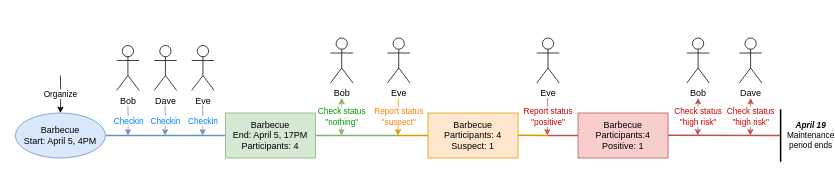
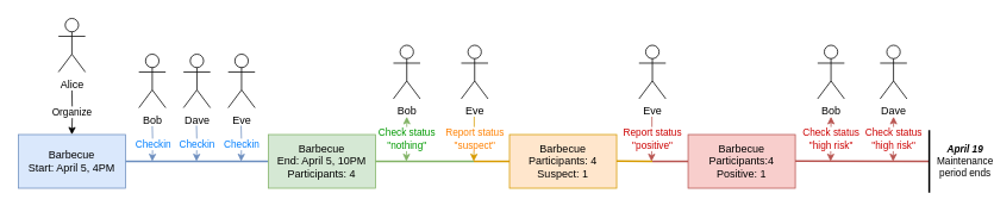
  <mxCell id="0" />
  <mxCell id="1" parent="0" />
  <mxCell id="2" value="&lt;font color=&quot;#000000&quot;&gt;Organize&lt;/font&gt;" style="edgeStyle=orthogonalEdgeStyle;rounded=0;orthogonalLoop=1;jettySize=auto;html=1;strokeWidth=1;fontColor=#009900;entryX=0.5;entryY=0;entryDx=0;entryDy=0;" edge="1" parent="1" target="5"><mxGeometry relative="1" as="geometry"><mxPoint x="80" y="100" as="sourcePoint" /><mxPoint x="0" y="180" as="targetPoint" /></mxGeometry></mxCell>
+ <mxCell id="3" value="Alice" style="shape=umlActor;verticalLabelPosition=bottom;labelBackgroundColor=#ffffff;verticalAlign=top;html=1;outlineConnect=0;" vertex="1" parent="1"><mxGeometry x="65" y="20" width="30" height="60" as="geometry" /></mxCell>
  <mxCell id="4" style="edgeStyle=orthogonalEdgeStyle;rounded=0;orthogonalLoop=1;jettySize=auto;html=1;exitX=1;exitY=0.5;exitDx=0;exitDy=0;labelBackgroundColor=none;startArrow=none;startFill=0;strokeWidth=2;fontColor=#007FFF;fillColor=#dae8fc;strokeColor=#6c8ebf;endArrow=none;endFill=0;" edge="1" parent="1" source="5"><mxGeometry relative="1" as="geometry"><mxPoint x="300" y="180" as="targetPoint" /></mxGeometry></mxCell>
- <mxCell id="5" value="Barbecue&lt;br&gt;Start: April 5, 4PM" style="ellipse;whiteSpace=wrap;html=1;fillColor=#dae8fc;strokeColor=#6c8ebf;" vertex="1" parent="1"><mxGeometry x="20" y="150" width="120" height="60" as="geometry" /></mxCell>
+ <mxCell id="5" value="Barbecue&lt;br&gt;Start: April 5, 4PM" style="rounded=0;whiteSpace=wrap;html=1;fillColor=#dae8fc;strokeColor=#6c8ebf;" vertex="1" parent="1"><mxGeometry x="20" y="150" width="120" height="60" as="geometry" /></mxCell>
  <mxCell id="6" value="Checkin" style="edgeStyle=orthogonalEdgeStyle;rounded=0;orthogonalLoop=1;jettySize=auto;html=1;strokeWidth=1;fontColor=#007FFF;fillColor=#dae8fc;strokeColor=#6c8ebf;" edge="1" parent="1"><mxGeometry relative="1" as="geometry"><mxPoint x="170" y="180" as="targetPoint" /><mxPoint x="170" y="140" as="sourcePoint" /></mxGeometry></mxCell>
  <mxCell id="7" value="Bob" style="shape=umlActor;verticalLabelPosition=bottom;labelBackgroundColor=#ffffff;verticalAlign=top;html=1;outlineConnect=0;" vertex="1" parent="1"><mxGeometry x="155" y="60" width="30" height="60" as="geometry" /></mxCell>
  <mxCell id="8" value="Dave" style="shape=umlActor;verticalLabelPosition=bottom;labelBackgroundColor=#ffffff;verticalAlign=top;html=1;outlineConnect=0;" vertex="1" parent="1"><mxGeometry x="205" y="60" width="30" height="60" as="geometry" /></mxCell>
  <mxCell id="9" value="Eve" style="shape=umlActor;verticalLabelPosition=bottom;labelBackgroundColor=#ffffff;verticalAlign=top;html=1;outlineConnect=0;" vertex="1" parent="1"><mxGeometry x="255" y="60" width="30" height="60" as="geometry" /></mxCell>
- <mxCell id="10" value="Barbecue&lt;br&gt;End: April 5, 17PM&lt;br&gt;Participants: 4" style="rounded=0;whiteSpace=wrap;html=1;fillColor=#d5e8d4;strokeColor=#82b366;" vertex="1" parent="1"><mxGeometry x="300" y="150" width="120" height="60" as="geometry" /></mxCell>
+ <mxCell id="10" value="Barbecue&lt;br&gt;End: April 5, 10PM&lt;br&gt;Participants: 4" style="rounded=0;whiteSpace=wrap;html=1;fillColor=#d5e8d4;strokeColor=#82b366;" vertex="1" parent="1"><mxGeometry x="300" y="150" width="120" height="60" as="geometry" /></mxCell>
  <mxCell id="11" value="" style="endArrow=none;html=1;strokeWidth=2;fontColor=#009900;fillColor=#d5e8d4;strokeColor=#82b366;entryX=1;entryY=0.5;entryDx=0;entryDy=0;" edge="1" parent="1" target="10"><mxGeometry width="50" height="50" relative="1" as="geometry"><mxPoint x="530" y="180" as="sourcePoint" /><mxPoint x="780" y="250" as="targetPoint" /></mxGeometry></mxCell>
  <mxCell id="12" value="Checkin" style="edgeStyle=orthogonalEdgeStyle;rounded=0;orthogonalLoop=1;jettySize=auto;html=1;strokeWidth=1;fontColor=#007FFF;fillColor=#dae8fc;strokeColor=#6c8ebf;" edge="1" parent="1"><mxGeometry relative="1" as="geometry"><mxPoint x="219.5" y="180" as="targetPoint" /><mxPoint x="219.5" y="140" as="sourcePoint" /></mxGeometry></mxCell>
  <mxCell id="13" value="Checkin" style="edgeStyle=orthogonalEdgeStyle;rounded=0;orthogonalLoop=1;jettySize=auto;html=1;strokeWidth=1;fontColor=#007FFF;fillColor=#dae8fc;strokeColor=#6c8ebf;" edge="1" parent="1"><mxGeometry relative="1" as="geometry"><mxPoint x="269.5" y="180" as="targetPoint" /><mxPoint x="269.5" y="140" as="sourcePoint" /></mxGeometry></mxCell>
  <mxCell id="14" value="Bob" style="shape=umlActor;verticalLabelPosition=bottom;labelBackgroundColor=#ffffff;verticalAlign=top;html=1;outlineConnect=0;" vertex="1" parent="1"><mxGeometry x="440" y="50" width="30" height="60" as="geometry" /></mxCell>
  <mxCell id="15" value="Check status&lt;br&gt;&quot;nothing&quot;" style="edgeStyle=orthogonalEdgeStyle;rounded=0;orthogonalLoop=1;jettySize=auto;html=1;strokeWidth=1;fontColor=#009900;fillColor=#d5e8d4;strokeColor=#82b366;startArrow=classic;startFill=1;" edge="1" parent="1"><mxGeometry relative="1" as="geometry"><mxPoint x="454.5" y="180" as="targetPoint" /><mxPoint x="455" y="130" as="sourcePoint" /><Array as="points"><mxPoint x="455" y="155" /></Array></mxGeometry></mxCell>
  <mxCell id="16" value="Eve" style="shape=umlActor;verticalLabelPosition=bottom;labelBackgroundColor=#ffffff;verticalAlign=top;html=1;outlineConnect=0;" vertex="1" parent="1"><mxGeometry x="516" y="50" width="30" height="60" as="geometry" /></mxCell>
  <mxCell id="17" value="Report status&lt;br&gt;&quot;suspect&quot;" style="edgeStyle=orthogonalEdgeStyle;rounded=0;orthogonalLoop=1;jettySize=auto;html=1;strokeWidth=1;fontColor=#FF8000;fillColor=#ffe6cc;strokeColor=#d79b00;" edge="1" parent="1"><mxGeometry relative="1" as="geometry"><mxPoint x="530" y="180" as="targetPoint" /><mxPoint x="530.5" y="130" as="sourcePoint" /><Array as="points"><mxPoint x="530.5" y="155" /></Array></mxGeometry></mxCell>
  <mxCell id="18" value="" style="endArrow=none;html=1;labelBackgroundColor=none;strokeWidth=2;fontColor=#FF8000;fillColor=#ffe6cc;strokeColor=#d79b00;" edge="1" parent="1"><mxGeometry width="50" height="50" relative="1" as="geometry"><mxPoint x="530" y="180" as="sourcePoint" /><mxPoint x="570" y="180" as="targetPoint" /></mxGeometry></mxCell>
  <mxCell id="19" value="Barbecue&lt;br&gt;Participants: 4&lt;br&gt;Suspect: 1" style="rounded=0;whiteSpace=wrap;html=1;fillColor=#ffe6cc;strokeColor=#d79b00;" vertex="1" parent="1"><mxGeometry x="570" y="150" width="120" height="60" as="geometry" /></mxCell>
  <mxCell id="20" value="Eve" style="shape=umlActor;verticalLabelPosition=bottom;labelBackgroundColor=#ffffff;verticalAlign=top;html=1;outlineConnect=0;" vertex="1" parent="1"><mxGeometry x="715" y="50" width="30" height="60" as="geometry" /></mxCell>
  <mxCell id="21" value="Report status&lt;br&gt;&quot;positive&quot;" style="edgeStyle=orthogonalEdgeStyle;rounded=0;orthogonalLoop=1;jettySize=auto;html=1;strokeWidth=1;fontColor=#CC0000;fillColor=#f8cecc;strokeColor=#b85450;" edge="1" parent="1"><mxGeometry relative="1" as="geometry"><mxPoint x="729" y="180" as="targetPoint" /><mxPoint x="729.5" y="130" as="sourcePoint" /><Array as="points"><mxPoint x="729.5" y="155" /></Array></mxGeometry></mxCell>
  <mxCell id="22" value="" style="endArrow=none;html=1;labelBackgroundColor=none;strokeWidth=2;fontColor=#FF8000;fillColor=#ffe6cc;strokeColor=#d79b00;" edge="1" parent="1"><mxGeometry width="50" height="50" relative="1" as="geometry"><mxPoint x="690" y="179.5" as="sourcePoint" /><mxPoint x="730" y="180" as="targetPoint" /></mxGeometry></mxCell>
  <mxCell id="23" value="" style="endArrow=none;html=1;labelBackgroundColor=none;strokeWidth=2;fontColor=#FF8000;fillColor=#f8cecc;strokeColor=#b85450;" edge="1" parent="1"><mxGeometry width="50" height="50" relative="1" as="geometry"><mxPoint x="730" y="180" as="sourcePoint" /><mxPoint x="770" y="180" as="targetPoint" /></mxGeometry></mxCell>
  <mxCell id="24" value="Barbecue&lt;br&gt;Participants:4&lt;br&gt;Positive: 1" style="rounded=0;whiteSpace=wrap;html=1;fillColor=#f8cecc;strokeColor=#b85450;" vertex="1" parent="1"><mxGeometry x="770" y="150" width="120" height="60" as="geometry" /></mxCell>
  <mxCell id="25" value="Bob" style="shape=umlActor;verticalLabelPosition=bottom;labelBackgroundColor=#ffffff;verticalAlign=top;html=1;outlineConnect=0;" vertex="1" parent="1"><mxGeometry x="915" y="50" width="30" height="60" as="geometry" /></mxCell>
  <mxCell id="26" value="Check status&lt;br&gt;&quot;high risk&quot;" style="edgeStyle=orthogonalEdgeStyle;rounded=0;orthogonalLoop=1;jettySize=auto;html=1;strokeWidth=1;fontColor=#CC0000;fillColor=#f8cecc;strokeColor=#b85450;startArrow=classic;startFill=1;" edge="1" parent="1"><mxGeometry relative="1" as="geometry"><mxPoint x="929.5" y="180" as="targetPoint" /><mxPoint x="930" y="130" as="sourcePoint" /><Array as="points"><mxPoint x="930" y="155" /></Array></mxGeometry></mxCell>
  <mxCell id="27" value="" style="endArrow=none;html=1;labelBackgroundColor=none;strokeWidth=2;fontColor=#FF8000;fillColor=#f8cecc;strokeColor=#b85450;" edge="1" parent="1"><mxGeometry width="50" height="50" relative="1" as="geometry"><mxPoint x="890" y="179.5" as="sourcePoint" /><mxPoint x="1040" y="180" as="targetPoint" /></mxGeometry></mxCell>
  <mxCell id="28" value="Dave" style="shape=umlActor;verticalLabelPosition=bottom;labelBackgroundColor=#ffffff;verticalAlign=top;html=1;outlineConnect=0;" vertex="1" parent="1"><mxGeometry x="985" y="50" width="30" height="60" as="geometry" /></mxCell>
  <mxCell id="29" value="Check status&lt;br&gt;&quot;high risk&quot;" style="edgeStyle=orthogonalEdgeStyle;rounded=0;orthogonalLoop=1;jettySize=auto;html=1;strokeWidth=1;fontColor=#CC0000;fillColor=#f8cecc;strokeColor=#b85450;startArrow=classic;startFill=1;" edge="1" parent="1"><mxGeometry relative="1" as="geometry"><mxPoint x="999.5" y="180" as="targetPoint" /><mxPoint x="1000" y="130" as="sourcePoint" /><Array as="points"><mxPoint x="1000" y="155" /></Array></mxGeometry></mxCell>
  <mxCell id="30" value="&lt;b&gt;&lt;i&gt;April 19&lt;/i&gt;&lt;/b&gt;&lt;br&gt;Maintenance&lt;br&gt;period ends" style="endArrow=none;html=1;labelBackgroundColor=none;strokeWidth=2;fontColor=#000000;fillColor=#f5f5f5;strokeColor=#000000;" edge="1" parent="1"><mxGeometry y="-40" width="50" height="50" relative="1" as="geometry"><mxPoint x="1040" y="215" as="sourcePoint" /><mxPoint x="1040" y="145" as="targetPoint" /><mxPoint as="offset" /></mxGeometry></mxCell>
